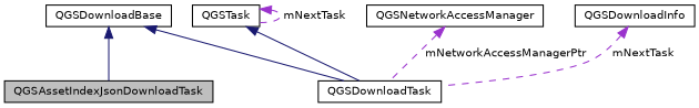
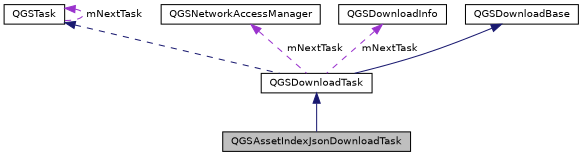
  digraph {
    node [color=black fillcolor=white fontname=Helvetica fontsize=10 shape=record style=filled]
    edge [color=midnightblue dir=back fontname=Helvetica fontsize=10 labelfontname=Helvetica labelfontsize=10 style=solid]
    n1 [fillcolor=grey75 fontcolor=black height=0.2 label=QGSAssetIndexJsonDownloadTask width=0.4]
    n2 [height=0.2 label=QGSDownloadTask width=0.4]
    n3 [height=0.2 label=QGSTask width=0.4]
    n4 [height=0.2 label=QGSNetworkAccessManager width=0.4]
    n5 [height=0.2 label=QGSDownloadInfo width=0.4]
    n6 [height=0.2 label=QGSDownloadBase width=0.4]
-   n6 -> n1
-   n3 -> n2
+   n2 -> n1
+   n3 -> n2 [style=dashed]
    n3 -> n3 [color=darkorchid3 label=" mNextTask" style=dashed]
-   n4 -> n2 [color=darkorchid3 label=" mNetworkAccessManagerPtr" style=dashed]
+   n4 -> n2 [color=darkorchid3 label=" mNextTask" style=dashed]
    n5 -> n2 [color=darkorchid3 label=" mNextTask" style=dashed]
    n6 -> n2
  }
